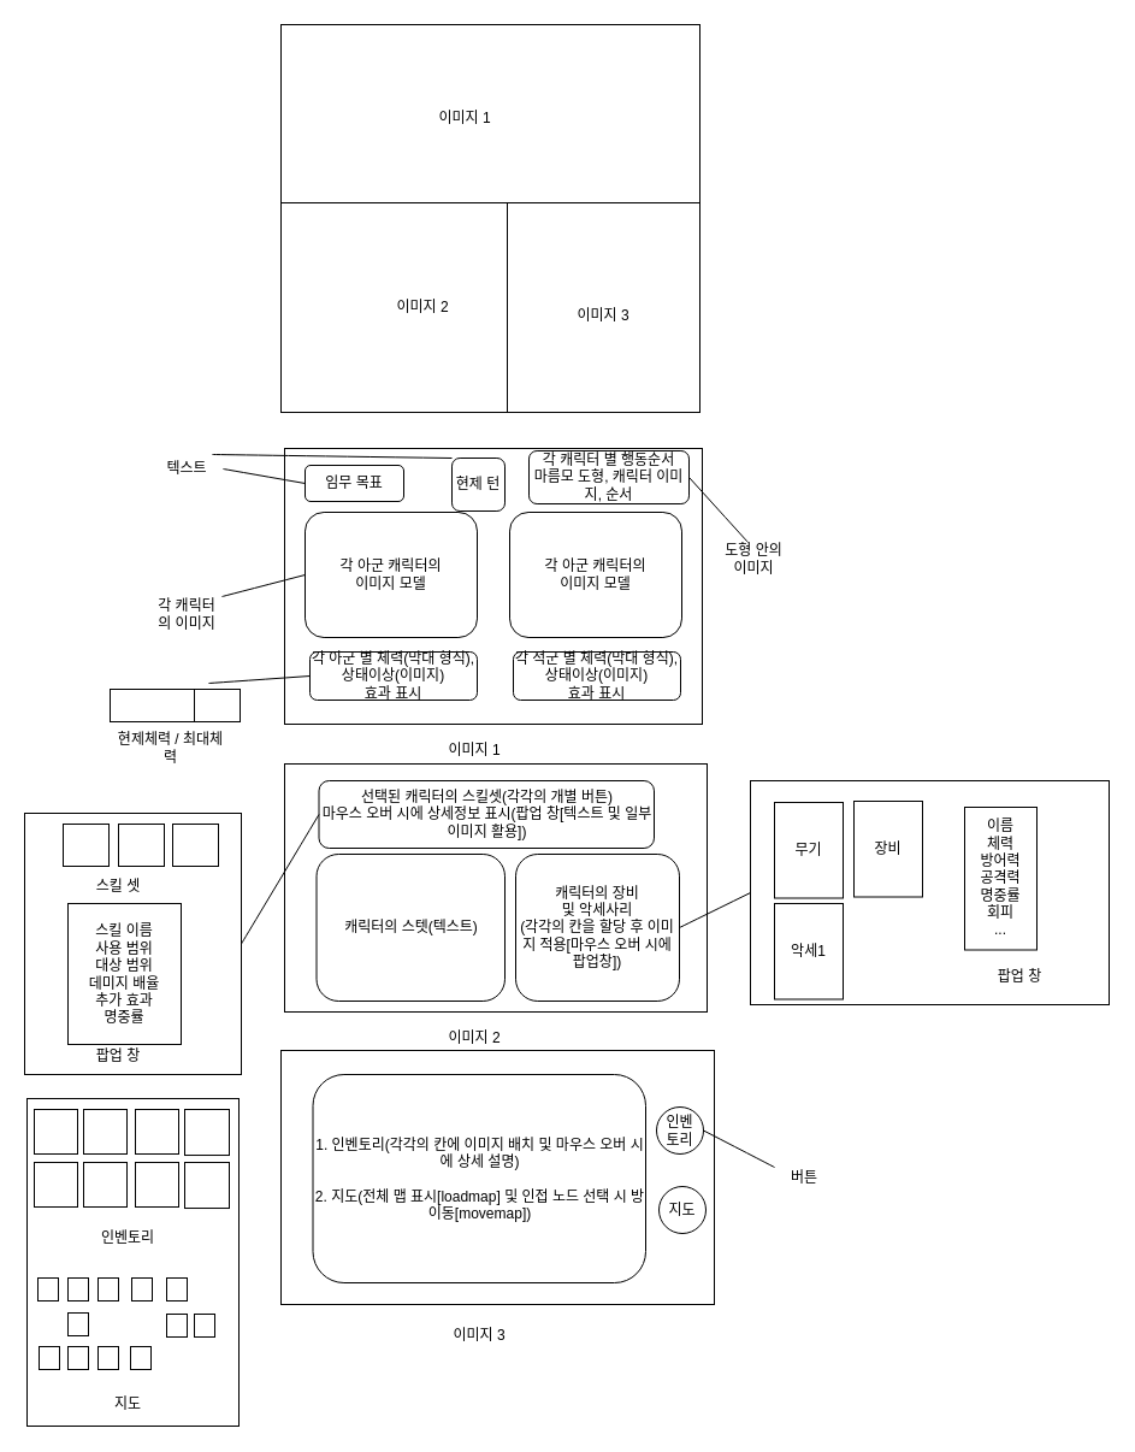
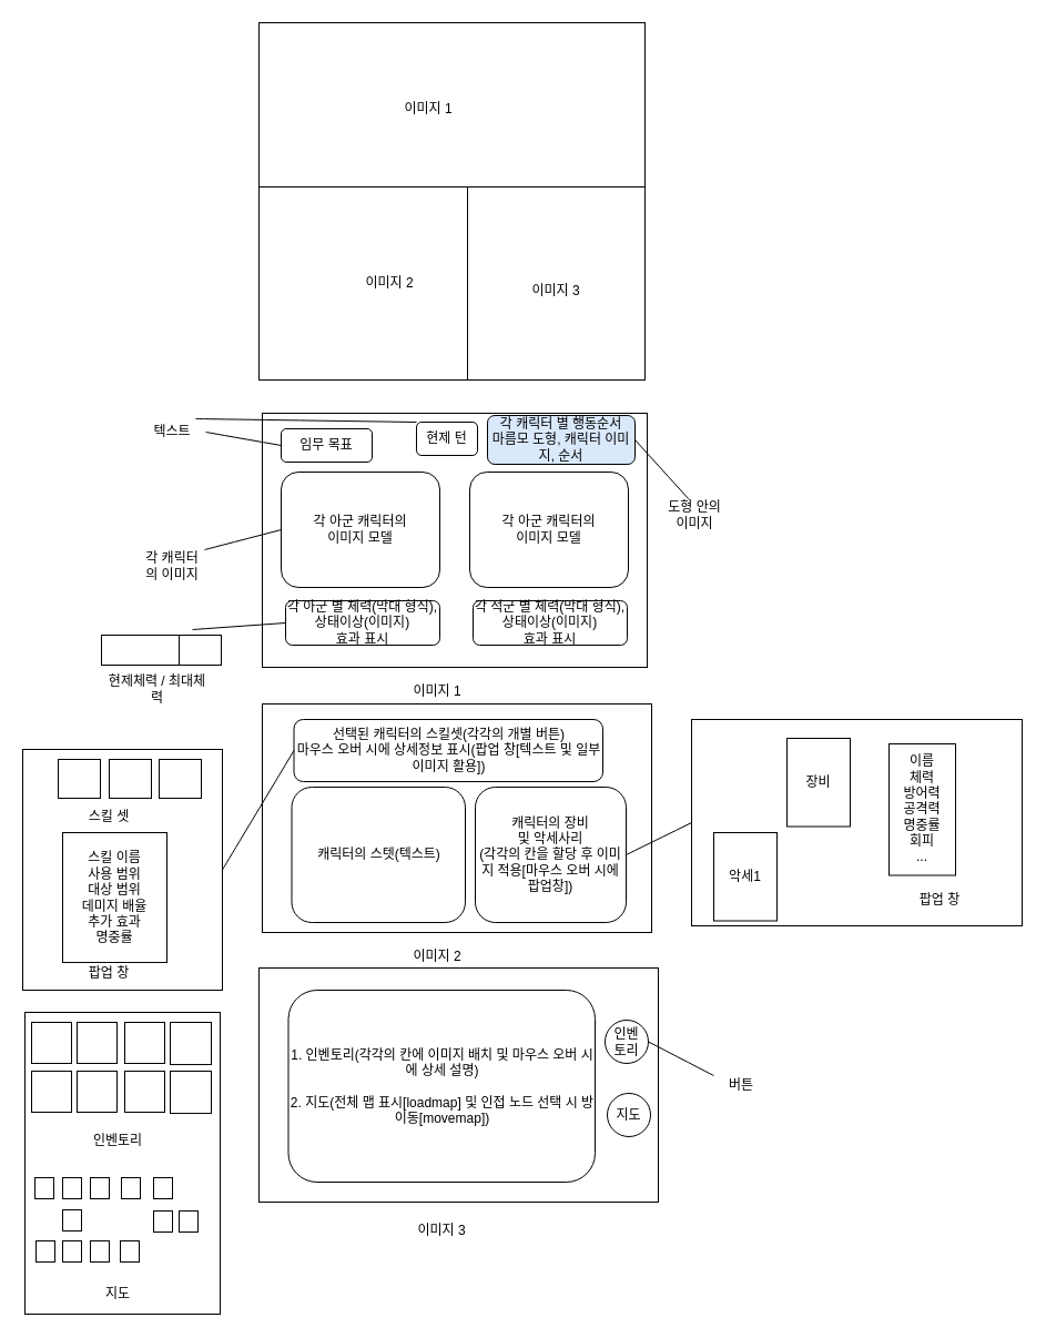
  <mxCell id="0" />
  <mxCell id="1" parent="0" />
  <mxCell id="2" value="" style="rounded=0;whiteSpace=wrap;html=1;" vertex="1" parent="1"><mxGeometry x="20" y="675" width="180" height="217" as="geometry" /></mxCell>
  <mxCell id="3" value="" style="rounded=0;whiteSpace=wrap;html=1;" vertex="1" parent="1"><mxGeometry x="233" y="20" width="348" height="322" as="geometry" /></mxCell>
  <mxCell id="4" value="" style="rounded=0;whiteSpace=wrap;html=1;" vertex="1" parent="1"><mxGeometry x="233" y="168" width="189" height="174" as="geometry" /></mxCell>
  <mxCell id="5" value="" style="rounded=0;whiteSpace=wrap;html=1;" vertex="1" parent="1"><mxGeometry x="421" y="168" width="160" height="174" as="geometry" /></mxCell>
  <mxCell id="6" value="이미지 1" style="text;html=1;align=center;verticalAlign=middle;whiteSpace=wrap;rounded=0;" vertex="1" parent="1"><mxGeometry x="356" y="83" width="60" height="30" as="geometry" /></mxCell>
  <mxCell id="7" value="이미지 2" style="text;html=1;align=center;verticalAlign=middle;whiteSpace=wrap;rounded=0;" vertex="1" parent="1"><mxGeometry x="321" y="240" width="60" height="30" as="geometry" /></mxCell>
  <mxCell id="8" value="이미지 3" style="text;html=1;align=center;verticalAlign=middle;whiteSpace=wrap;rounded=0;" vertex="1" parent="1"><mxGeometry x="471" y="247" width="60" height="30" as="geometry" /></mxCell>
  <mxCell id="9" value="" style="rounded=0;whiteSpace=wrap;html=1;" vertex="1" parent="1"><mxGeometry x="236" y="372" width="347" height="229" as="geometry" /></mxCell>
  <mxCell id="10" value="이미지 1" style="text;html=1;align=center;verticalAlign=middle;whiteSpace=wrap;rounded=0;" vertex="1" parent="1"><mxGeometry x="364" y="608" width="60" height="30" as="geometry" /></mxCell>
- <mxCell id="11" value="각 캐릭터 별 행동순서&lt;div&gt;마름모 도형, 캐릭터 이미지, 순서&lt;/div&gt;" style="rounded=1;whiteSpace=wrap;html=1;" vertex="1" parent="1"><mxGeometry x="439" y="374" width="133" height="44" as="geometry" /></mxCell>
+ <mxCell id="11" value="각 캐릭터 별 행동순서&lt;div&gt;마름모 도형, 캐릭터 이미지, 순서&lt;/div&gt;" style="rounded=1;whiteSpace=wrap;html=1;fillColor=#dae8fc;" vertex="1" parent="1"><mxGeometry x="439" y="374" width="133" height="44" as="geometry" /></mxCell>
  <mxCell id="12" value="각 아군 캐릭터의&lt;div&gt;이미지 모델&lt;/div&gt;" style="rounded=1;whiteSpace=wrap;html=1;" vertex="1" parent="1"><mxGeometry x="253" y="425" width="143" height="104" as="geometry" /></mxCell>
  <mxCell id="13" value="&lt;div&gt;각 아군 캐릭터의&lt;div&gt;이미지 모델&lt;/div&gt;&lt;/div&gt;" style="rounded=1;whiteSpace=wrap;html=1;" vertex="1" parent="1"><mxGeometry x="423" y="425" width="143" height="104" as="geometry" /></mxCell>
  <mxCell id="14" value="각 아군 별 체력(막대 형식), 상태이상(이미지)&lt;div&gt;효과 표시&lt;/div&gt;" style="rounded=1;whiteSpace=wrap;html=1;" vertex="1" parent="1"><mxGeometry x="257" y="541" width="139" height="40" as="geometry" /></mxCell>
  <mxCell id="15" value="각 적군 별 체력(막대 형식), 상태이상(이미지)&lt;div&gt;효과 표시&lt;/div&gt;" style="rounded=1;whiteSpace=wrap;html=1;" vertex="1" parent="1"><mxGeometry x="426" y="541" width="139" height="40" as="geometry" /></mxCell>
- <mxCell id="16" value="현제 턴" style="rounded=1;whiteSpace=wrap;html=1;" vertex="1" parent="1"><mxGeometry x="375" y="380" width="44" height="44" as="geometry" /></mxCell>
+ <mxCell id="16" value="현제 턴" style="rounded=1;whiteSpace=wrap;html=1;" vertex="1" parent="1"><mxGeometry x="375" y="380" width="55" height="30" as="geometry" /></mxCell>
  <mxCell id="17" value="임무 목표" style="rounded=1;whiteSpace=wrap;html=1;" vertex="1" parent="1"><mxGeometry x="253" y="386" width="82" height="30" as="geometry" /></mxCell>
  <mxCell id="18" style="edgeStyle=none;curved=1;rounded=0;orthogonalLoop=1;jettySize=auto;html=1;exitX=0;exitY=0.5;exitDx=0;exitDy=0;fontSize=12;startSize=8;endSize=8;" edge="1" parent="1" source="11" target="11"><mxGeometry relative="1" as="geometry" /></mxCell>
  <mxCell id="19" value="" style="rounded=0;whiteSpace=wrap;html=1;" vertex="1" parent="1"><mxGeometry x="236" y="634" width="351" height="206" as="geometry" /></mxCell>
  <mxCell id="20" value="이미지 2" style="text;html=1;align=center;verticalAlign=middle;whiteSpace=wrap;rounded=0;" vertex="1" parent="1"><mxGeometry x="364" y="847" width="60" height="30" as="geometry" /></mxCell>
  <mxCell id="21" value="선택된 캐릭터의 스킬셋(각각의 개별 버튼)&lt;div&gt;마우스 오버 시에 상세&lt;span style=&quot;background-color: transparent; color: light-dark(rgb(0, 0, 0), rgb(255, 255, 255));&quot;&gt;정보 표시(팝업 창[텍스트 및 일부 이미지 활용])&lt;/span&gt;&lt;/div&gt;" style="rounded=1;whiteSpace=wrap;html=1;" vertex="1" parent="1"><mxGeometry x="264.5" y="648" width="278.5" height="56" as="geometry" /></mxCell>
  <mxCell id="22" value="캐릭터의 스텟(텍스트)" style="rounded=1;whiteSpace=wrap;html=1;" vertex="1" parent="1"><mxGeometry x="262.5" y="709" width="156.5" height="122" as="geometry" /></mxCell>
  <mxCell id="23" value="캐릭터의 장비&lt;div&gt;및 악세사리&lt;/div&gt;&lt;div&gt;(각각의 칸을 할당 후 이미지 적용[마우스 오버 시에 팝업창])&lt;/div&gt;" style="rounded=1;whiteSpace=wrap;html=1;" vertex="1" parent="1"><mxGeometry x="428" y="709" width="136" height="122" as="geometry" /></mxCell>
  <mxCell id="24" value="" style="rounded=0;whiteSpace=wrap;html=1;" vertex="1" parent="1"><mxGeometry x="233" y="872" width="360" height="211" as="geometry" /></mxCell>
  <mxCell id="25" value="1. 인벤토리(각각의 칸에 이미지 배치 및 마우스 오버 시에 상세 설명)&lt;div&gt;&lt;br&gt;&lt;/div&gt;&lt;div&gt;2. 지도(전체 맵 표시[loadmap] 및 인접 노드 선택 시 방 이동[movemap])&lt;/div&gt;" style="rounded=1;whiteSpace=wrap;html=1;" vertex="1" parent="1"><mxGeometry x="259.5" y="892" width="276.5" height="173" as="geometry" /></mxCell>
  <mxCell id="26" value="인벤&lt;div&gt;토리&lt;/div&gt;" style="ellipse;whiteSpace=wrap;html=1;aspect=fixed;" vertex="1" parent="1"><mxGeometry x="545" y="919" width="39" height="39" as="geometry" /></mxCell>
  <mxCell id="27" value="지도" style="ellipse;whiteSpace=wrap;html=1;aspect=fixed;" vertex="1" parent="1"><mxGeometry x="547" y="985" width="39" height="39" as="geometry" /></mxCell>
  <mxCell id="28" value="이미지 3" style="text;html=1;align=center;verticalAlign=middle;whiteSpace=wrap;rounded=0;" vertex="1" parent="1"><mxGeometry x="368" y="1094" width="60" height="30" as="geometry" /></mxCell>
  <mxCell id="29" value="" style="endArrow=none;html=1;rounded=0;fontSize=12;startSize=8;endSize=8;curved=1;entryX=1;entryY=0.5;entryDx=0;entryDy=0;" edge="1" parent="1" target="26"><mxGeometry width="50" height="50" relative="1" as="geometry"><mxPoint x="643" y="969" as="sourcePoint" /><mxPoint x="451" y="731" as="targetPoint" /></mxGeometry></mxCell>
  <mxCell id="30" value="버튼" style="text;html=1;align=center;verticalAlign=middle;whiteSpace=wrap;rounded=0;" vertex="1" parent="1"><mxGeometry x="638" y="962.5" width="60" height="30" as="geometry" /></mxCell>
  <mxCell id="31" value="" style="endArrow=none;html=1;rounded=0;fontSize=12;startSize=8;endSize=8;curved=1;entryX=1;entryY=0.5;entryDx=0;entryDy=0;" edge="1" parent="1" target="11"><mxGeometry width="50" height="50" relative="1" as="geometry"><mxPoint x="621" y="450" as="sourcePoint" /><mxPoint x="650" y="731" as="targetPoint" /></mxGeometry></mxCell>
  <mxCell id="32" value="도형 안의 이미지" style="text;html=1;align=center;verticalAlign=middle;whiteSpace=wrap;rounded=0;" vertex="1" parent="1"><mxGeometry x="596" y="449" width="60" height="30" as="geometry" /></mxCell>
  <mxCell id="33" value="" style="endArrow=none;html=1;rounded=0;fontSize=12;startSize=8;endSize=8;curved=1;entryX=0;entryY=0.5;entryDx=0;entryDy=0;" edge="1" parent="1" target="12"><mxGeometry width="50" height="50" relative="1" as="geometry"><mxPoint x="184" y="495" as="sourcePoint" /><mxPoint x="471" y="731" as="targetPoint" /></mxGeometry></mxCell>
  <mxCell id="34" value="각 캐릭터의 이미지" style="text;html=1;align=center;verticalAlign=middle;whiteSpace=wrap;rounded=0;" vertex="1" parent="1"><mxGeometry x="125" y="495" width="60" height="30" as="geometry" /></mxCell>
  <mxCell id="35" value="텍스트" style="text;html=1;align=center;verticalAlign=middle;whiteSpace=wrap;rounded=0;" vertex="1" parent="1"><mxGeometry x="125" y="374" width="60" height="30" as="geometry" /></mxCell>
  <mxCell id="36" value="" style="endArrow=none;html=1;rounded=0;fontSize=12;startSize=8;endSize=8;curved=1;entryX=0;entryY=0.5;entryDx=0;entryDy=0;exitX=1;exitY=0.5;exitDx=0;exitDy=0;" edge="1" parent="1" source="35" target="17"><mxGeometry width="50" height="50" relative="1" as="geometry"><mxPoint x="315" y="681" as="sourcePoint" /><mxPoint x="365" y="631" as="targetPoint" /></mxGeometry></mxCell>
  <mxCell id="37" value="" style="endArrow=none;html=1;rounded=0;fontSize=12;startSize=8;endSize=8;curved=1;entryX=0;entryY=0;entryDx=0;entryDy=0;" edge="1" parent="1" target="16"><mxGeometry width="50" height="50" relative="1" as="geometry"><mxPoint x="176" y="377" as="sourcePoint" /><mxPoint x="365" y="631" as="targetPoint" /></mxGeometry></mxCell>
  <mxCell id="38" value="" style="endArrow=none;html=1;rounded=0;fontSize=12;startSize=8;endSize=8;curved=1;entryX=0;entryY=0.5;entryDx=0;entryDy=0;" edge="1" parent="1" target="14"><mxGeometry width="50" height="50" relative="1" as="geometry"><mxPoint x="173" y="567" as="sourcePoint" /><mxPoint x="365" y="531" as="targetPoint" /></mxGeometry></mxCell>
  <mxCell id="39" value="" style="rounded=0;whiteSpace=wrap;html=1;" vertex="1" parent="1"><mxGeometry x="91" y="572" width="108" height="27" as="geometry" /></mxCell>
  <mxCell id="40" value="" style="rounded=0;whiteSpace=wrap;html=1;" vertex="1" parent="1"><mxGeometry x="91" y="572" width="70" height="27" as="geometry" /></mxCell>
  <mxCell id="41" value="현제체력 / 최대체력" style="text;html=1;align=center;verticalAlign=middle;whiteSpace=wrap;rounded=0;" vertex="1" parent="1"><mxGeometry x="92" y="604" width="99" height="34" as="geometry" /></mxCell>
  <mxCell id="42" value="" style="endArrow=none;html=1;rounded=0;fontSize=12;startSize=8;endSize=8;curved=1;entryX=0;entryY=0.5;entryDx=0;entryDy=0;exitX=1;exitY=0.5;exitDx=0;exitDy=0;" edge="1" parent="1" source="2" target="21"><mxGeometry width="50" height="50" relative="1" as="geometry"><mxPoint x="121" y="676" as="sourcePoint" /><mxPoint x="292" y="631" as="targetPoint" /></mxGeometry></mxCell>
  <mxCell id="43" value="" style="rounded=0;whiteSpace=wrap;html=1;" vertex="1" parent="1"><mxGeometry x="143" y="684" width="38" height="35" as="geometry" /></mxCell>
  <mxCell id="44" value="" style="rounded=0;whiteSpace=wrap;html=1;" vertex="1" parent="1"><mxGeometry x="98" y="684" width="38" height="35" as="geometry" /></mxCell>
  <mxCell id="45" value="" style="rounded=0;whiteSpace=wrap;html=1;" vertex="1" parent="1"><mxGeometry x="52" y="684" width="38" height="35" as="geometry" /></mxCell>
  <mxCell id="46" value="스킬 이름&lt;div&gt;사용 범위&lt;/div&gt;&lt;div&gt;대상 범위&lt;/div&gt;&lt;div&gt;데미지 배율&lt;/div&gt;&lt;div&gt;추가 효과&lt;/div&gt;&lt;div&gt;명중률&lt;/div&gt;" style="rounded=0;whiteSpace=wrap;html=1;" vertex="1" parent="1"><mxGeometry x="56" y="750" width="94" height="117" as="geometry" /></mxCell>
  <mxCell id="47" value="팝업 창" style="text;html=1;align=center;verticalAlign=middle;whiteSpace=wrap;rounded=0;" vertex="1" parent="1"><mxGeometry x="68" y="862" width="60" height="30" as="geometry" /></mxCell>
  <mxCell id="48" value="스킬 셋" style="text;html=1;align=center;verticalAlign=middle;whiteSpace=wrap;rounded=0;" vertex="1" parent="1"><mxGeometry x="68" y="721" width="60" height="30" as="geometry" /></mxCell>
  <mxCell id="49" value="" style="rounded=0;whiteSpace=wrap;html=1;" vertex="1" parent="1"><mxGeometry x="623" y="648" width="298" height="186" as="geometry" /></mxCell>
- <mxCell id="50" value="무기" style="rounded=0;whiteSpace=wrap;html=1;" vertex="1" parent="1"><mxGeometry x="643" y="666" width="57" height="79.5" as="geometry" /></mxCell>
  <mxCell id="51" value="장비" style="rounded=0;whiteSpace=wrap;html=1;" vertex="1" parent="1"><mxGeometry x="709" y="665" width="57" height="79.5" as="geometry" /></mxCell>
  <mxCell id="52" value="악세1" style="rounded=0;whiteSpace=wrap;html=1;" vertex="1" parent="1"><mxGeometry x="643" y="750" width="57" height="79.5" as="geometry" /></mxCell>
  <mxCell id="53" value="" style="endArrow=none;html=1;rounded=0;fontSize=12;startSize=8;endSize=8;curved=1;exitX=1;exitY=0.5;exitDx=0;exitDy=0;entryX=0;entryY=0.5;entryDx=0;entryDy=0;" edge="1" parent="1" source="23" target="49"><mxGeometry width="50" height="50" relative="1" as="geometry"><mxPoint x="581" y="681" as="sourcePoint" /><mxPoint x="631" y="631" as="targetPoint" /></mxGeometry></mxCell>
  <mxCell id="54" value="이름&lt;div&gt;체력&lt;/div&gt;&lt;div&gt;방어력&lt;/div&gt;&lt;div&gt;공격력&lt;/div&gt;&lt;div&gt;명중률&lt;/div&gt;&lt;div&gt;회피&lt;/div&gt;&lt;div&gt;...&lt;/div&gt;" style="rounded=0;whiteSpace=wrap;html=1;" vertex="1" parent="1"><mxGeometry x="801" y="670" width="60" height="118.5" as="geometry" /></mxCell>
  <mxCell id="55" value="팝업 창" style="text;html=1;align=center;verticalAlign=middle;whiteSpace=wrap;rounded=0;" vertex="1" parent="1"><mxGeometry x="816.5" y="796" width="60" height="30" as="geometry" /></mxCell>
  <mxCell id="56" value="" style="rounded=0;whiteSpace=wrap;html=1;" vertex="1" parent="1"><mxGeometry x="22" y="912" width="176" height="272" as="geometry" /></mxCell>
  <mxCell id="57" value="" style="rounded=0;whiteSpace=wrap;html=1;" vertex="1" parent="1"><mxGeometry x="28" y="921" width="36" height="37" as="geometry" /></mxCell>
  <mxCell id="58" value="" style="rounded=0;whiteSpace=wrap;html=1;" vertex="1" parent="1"><mxGeometry x="69" y="921" width="36" height="37" as="geometry" /></mxCell>
  <mxCell id="59" value="" style="rounded=0;whiteSpace=wrap;html=1;" vertex="1" parent="1"><mxGeometry x="112" y="921" width="36" height="37" as="geometry" /></mxCell>
  <mxCell id="60" value="" style="rounded=0;whiteSpace=wrap;html=1;" vertex="1" parent="1"><mxGeometry x="153" y="921" width="37" height="38.03" as="geometry" /></mxCell>
  <mxCell id="61" value="" style="rounded=0;whiteSpace=wrap;html=1;" vertex="1" parent="1"><mxGeometry x="28" y="965" width="36" height="37" as="geometry" /></mxCell>
  <mxCell id="62" value="" style="rounded=0;whiteSpace=wrap;html=1;" vertex="1" parent="1"><mxGeometry x="69" y="965" width="36" height="37" as="geometry" /></mxCell>
  <mxCell id="63" value="" style="rounded=0;whiteSpace=wrap;html=1;" vertex="1" parent="1"><mxGeometry x="112" y="965" width="36" height="37" as="geometry" /></mxCell>
  <mxCell id="64" value="" style="rounded=0;whiteSpace=wrap;html=1;" vertex="1" parent="1"><mxGeometry x="153" y="965" width="37" height="38.03" as="geometry" /></mxCell>
  <mxCell id="65" value="인벤토리" style="text;html=1;align=center;verticalAlign=middle;whiteSpace=wrap;rounded=0;" vertex="1" parent="1"><mxGeometry x="76" y="1013" width="60" height="30" as="geometry" /></mxCell>
  <mxCell id="66" value="지도" style="text;html=1;align=center;verticalAlign=middle;whiteSpace=wrap;rounded=0;" vertex="1" parent="1"><mxGeometry x="76" y="1151" width="60" height="30" as="geometry" /></mxCell>
  <mxCell id="67" value="" style="rounded=0;whiteSpace=wrap;html=1;" vertex="1" parent="1"><mxGeometry x="31" y="1061" width="17" height="19" as="geometry" /></mxCell>
  <mxCell id="68" value="" style="rounded=0;whiteSpace=wrap;html=1;" vertex="1" parent="1"><mxGeometry x="56" y="1061" width="17" height="19" as="geometry" /></mxCell>
  <mxCell id="69" value="" style="rounded=0;whiteSpace=wrap;html=1;" vertex="1" parent="1"><mxGeometry x="81" y="1061" width="17" height="19" as="geometry" /></mxCell>
  <mxCell id="70" value="" style="rounded=0;whiteSpace=wrap;html=1;" vertex="1" parent="1"><mxGeometry x="109" y="1061" width="17" height="19" as="geometry" /></mxCell>
  <mxCell id="71" value="" style="rounded=0;whiteSpace=wrap;html=1;" vertex="1" parent="1"><mxGeometry x="138" y="1061" width="17" height="19" as="geometry" /></mxCell>
  <mxCell id="72" value="" style="rounded=0;whiteSpace=wrap;html=1;" vertex="1" parent="1"><mxGeometry x="56" y="1090" width="17" height="19" as="geometry" /></mxCell>
  <mxCell id="73" value="" style="rounded=0;whiteSpace=wrap;html=1;" vertex="1" parent="1"><mxGeometry x="56" y="1118" width="17" height="19" as="geometry" /></mxCell>
  <mxCell id="74" value="" style="rounded=0;whiteSpace=wrap;html=1;" vertex="1" parent="1"><mxGeometry x="81" y="1118" width="17" height="19" as="geometry" /></mxCell>
  <mxCell id="75" value="" style="rounded=0;whiteSpace=wrap;html=1;" vertex="1" parent="1"><mxGeometry x="108" y="1118" width="17" height="19" as="geometry" /></mxCell>
  <mxCell id="76" value="" style="rounded=0;whiteSpace=wrap;html=1;" vertex="1" parent="1"><mxGeometry x="32" y="1118" width="17" height="19" as="geometry" /></mxCell>
  <mxCell id="77" value="" style="rounded=0;whiteSpace=wrap;html=1;" vertex="1" parent="1"><mxGeometry x="138" y="1091" width="17" height="19" as="geometry" /></mxCell>
  <mxCell id="78" value="" style="rounded=0;whiteSpace=wrap;html=1;" vertex="1" parent="1"><mxGeometry x="161" y="1091" width="17" height="19" as="geometry" /></mxCell>
